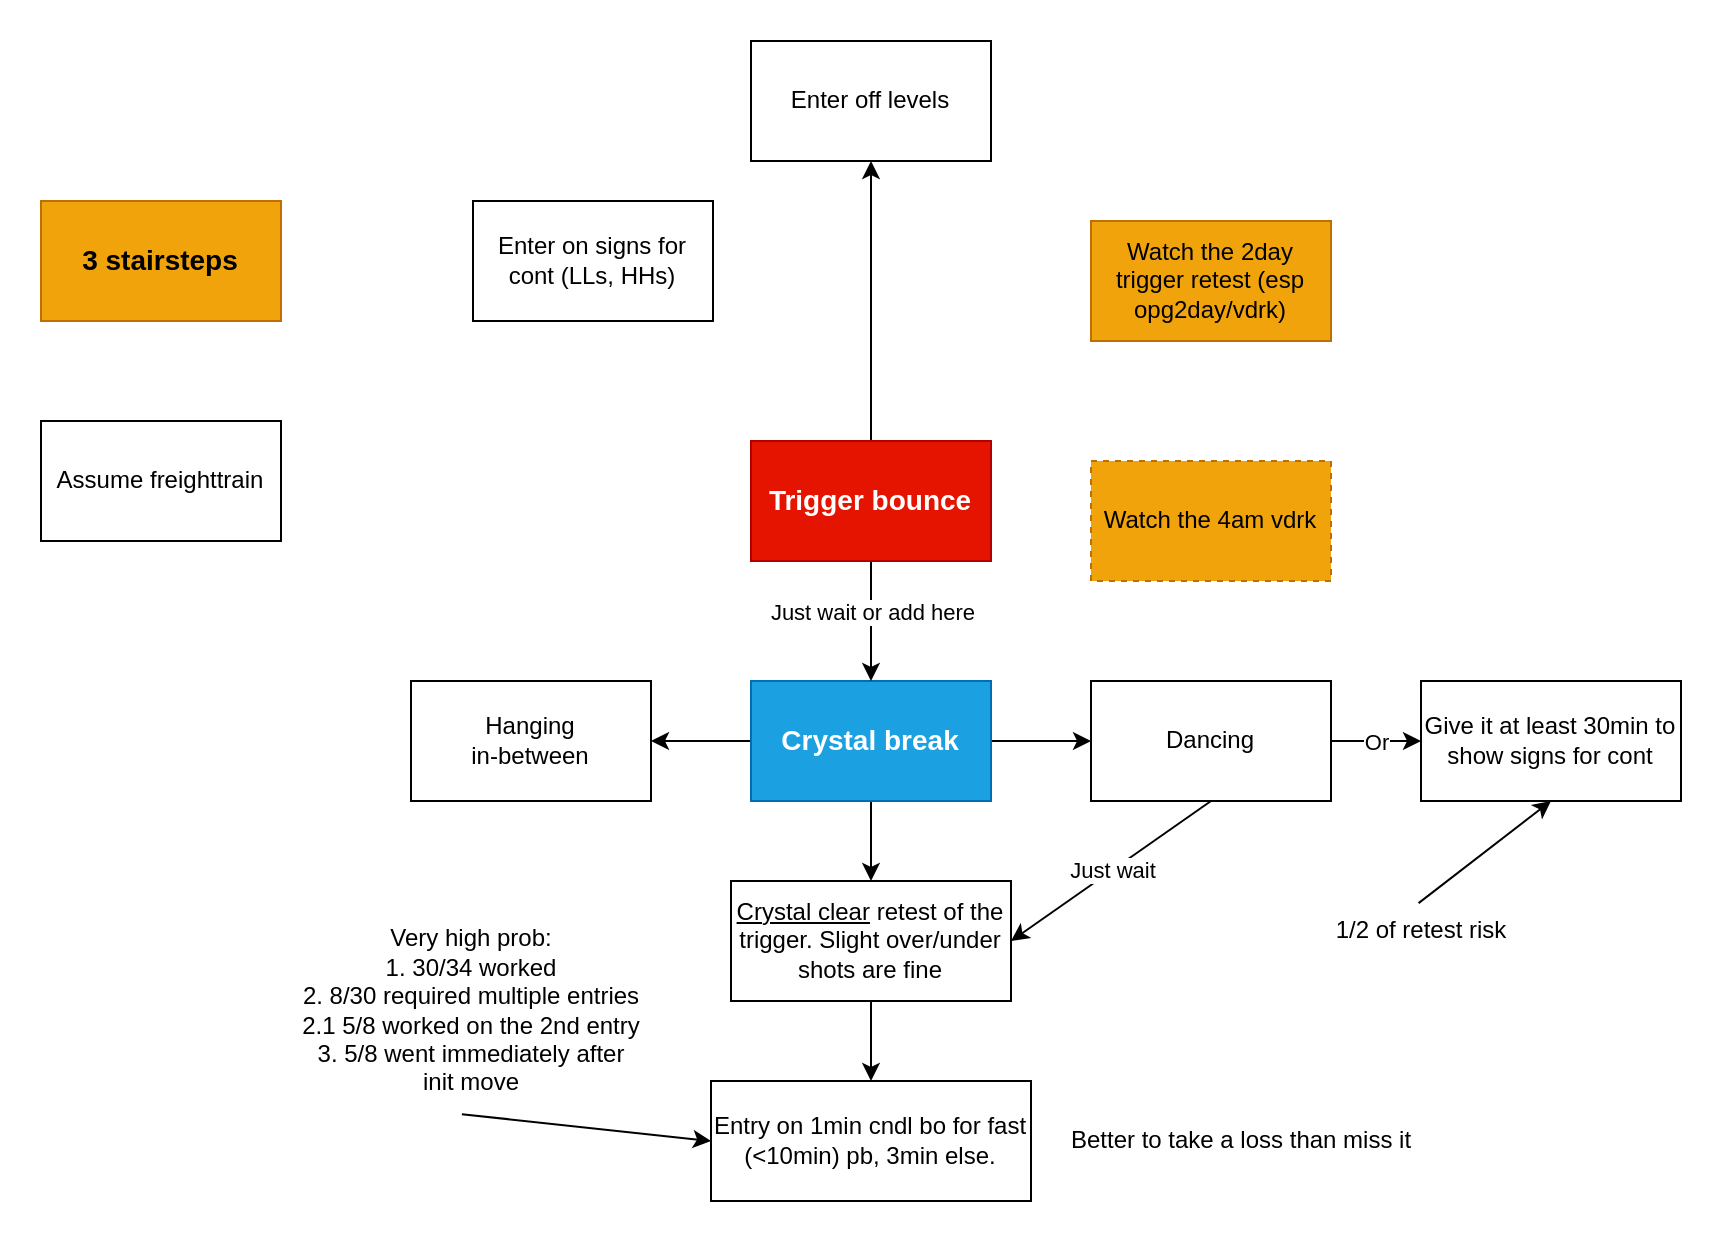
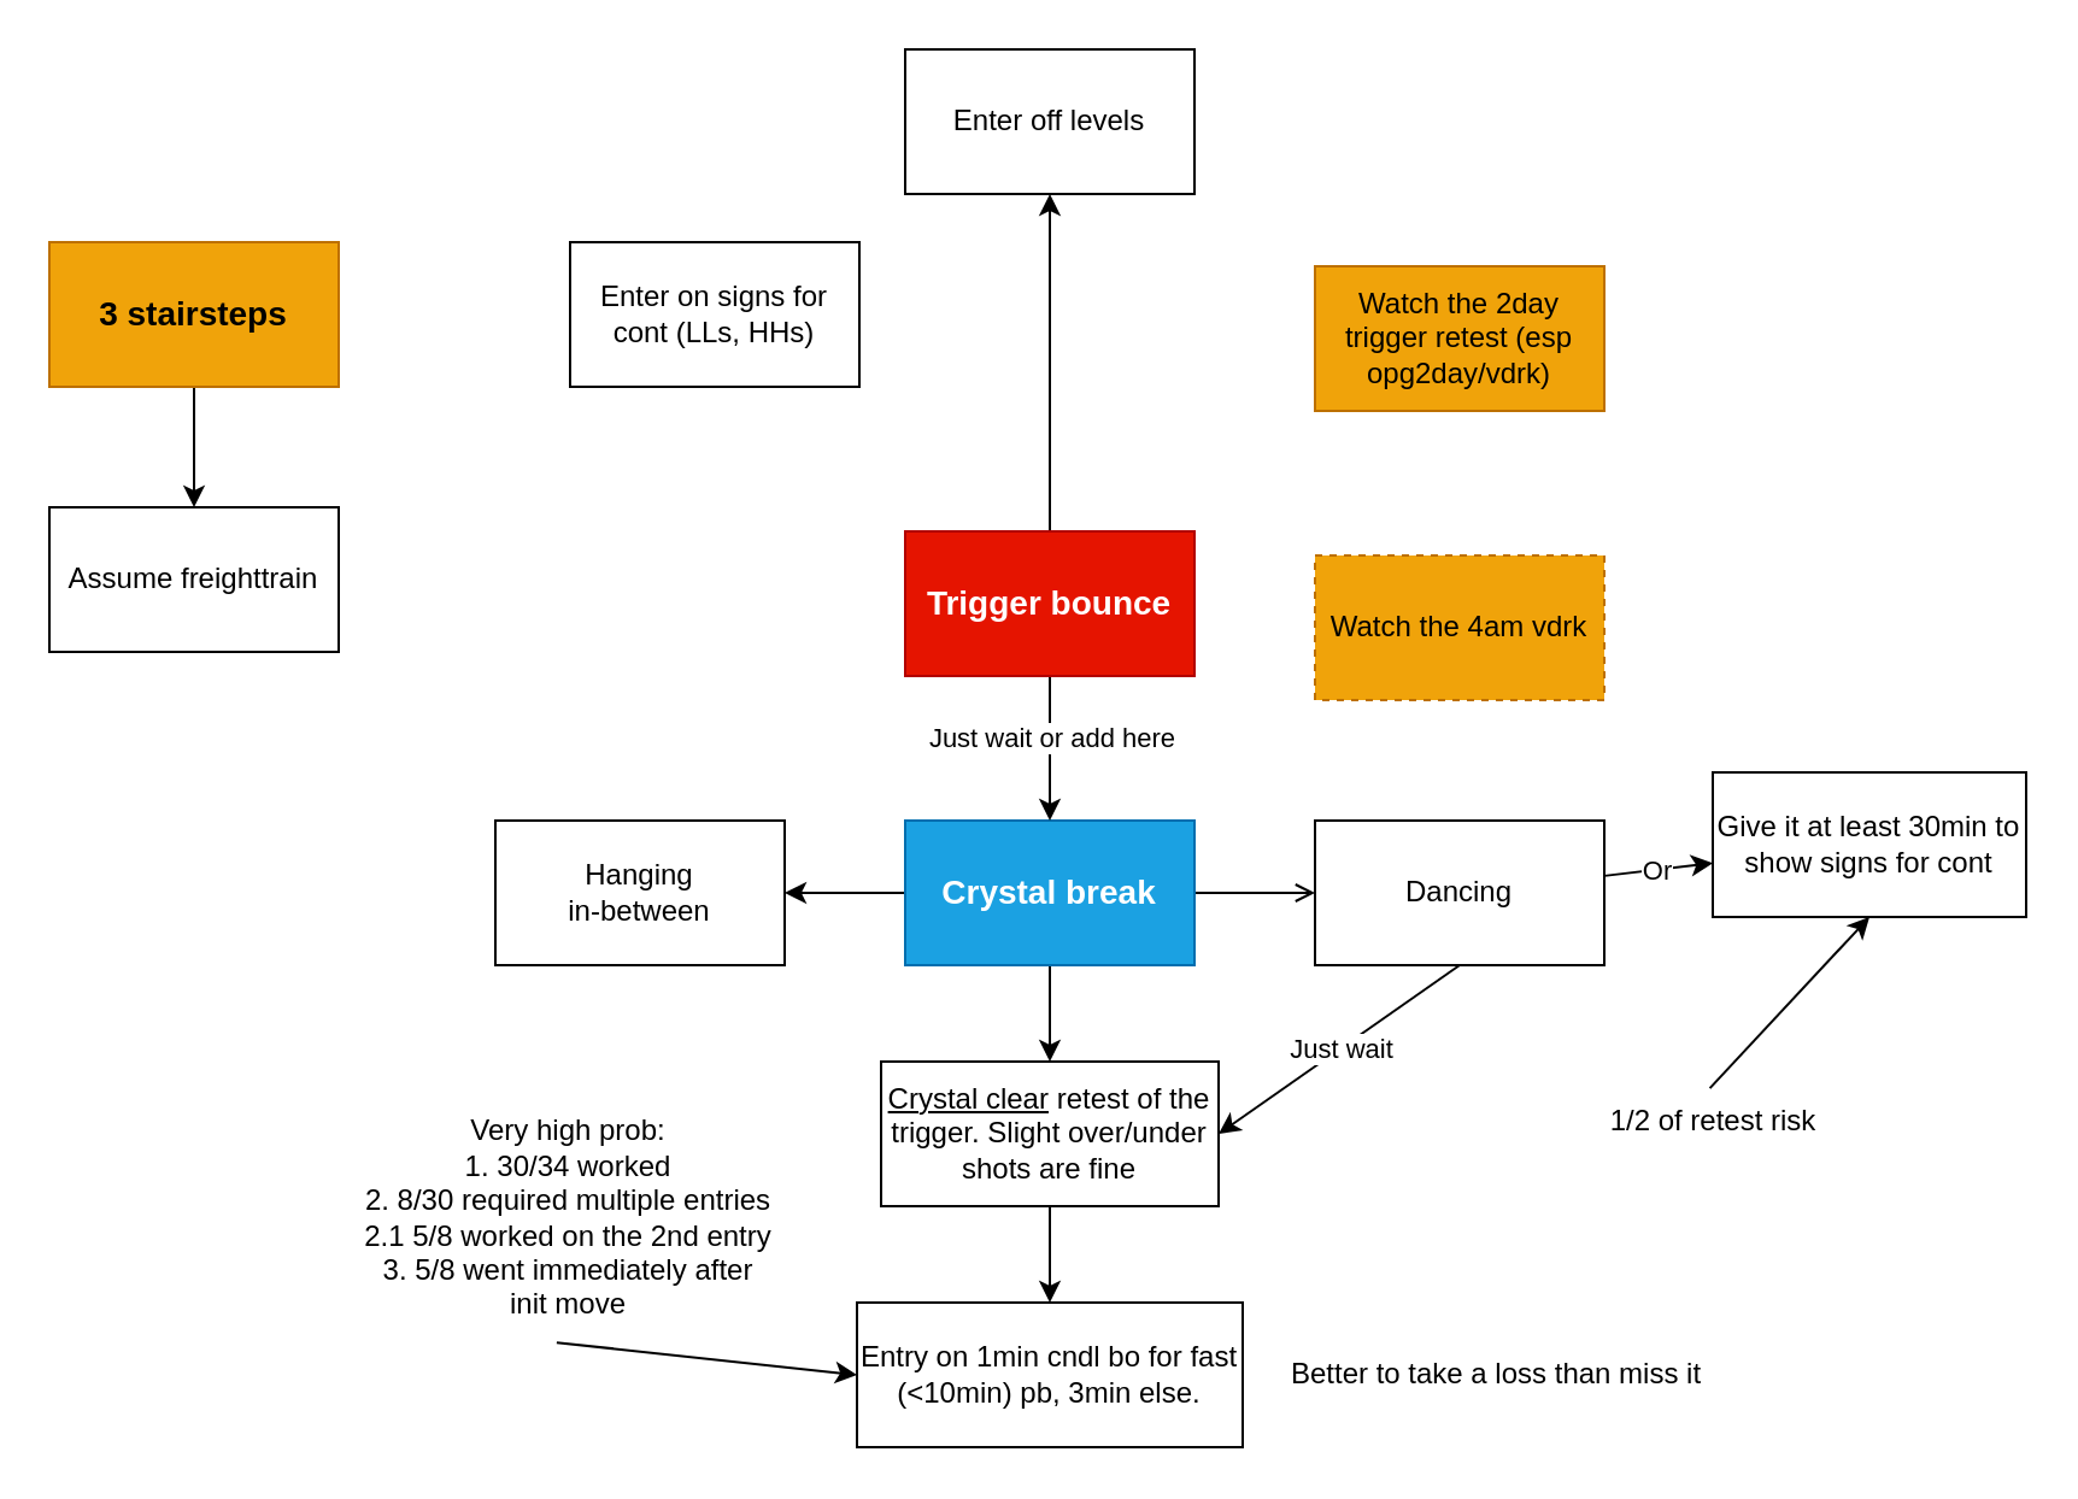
  <mxCell id="0" />
  <mxCell id="1" parent="0" />
  <mxCell id="2" value="" style="edgeStyle=none;html=1;" parent="1" source="5" target="7" edge="1"><mxGeometry relative="1" as="geometry" /></mxCell>
- <mxCell id="3" style="edgeStyle=none;html=1;exitX=1;exitY=0.5;exitDx=0;exitDy=0;entryX=0;entryY=0.5;entryDx=0;entryDy=0;" parent="1" source="5" target="15" edge="1"><mxGeometry relative="1" as="geometry" /></mxCell>
+ <mxCell id="3" style="edgeStyle=none;html=1;exitX=1;exitY=0.5;exitDx=0;exitDy=0;entryX=0;entryY=0.5;entryDx=0;entryDy=0;endArrow=open;" parent="1" source="5" target="15" edge="1"><mxGeometry relative="1" as="geometry" /></mxCell>
  <mxCell id="4" style="edgeStyle=orthogonalEdgeStyle;rounded=0;orthogonalLoop=1;jettySize=auto;html=1;exitX=0;exitY=0.5;exitDx=0;exitDy=0;entryX=1;entryY=0.5;entryDx=0;entryDy=0;" edge="1" parent="1" source="5" target="31"><mxGeometry relative="1" as="geometry"><mxPoint x="325" y="370" as="targetPoint" /></mxGeometry></mxCell>
  <mxCell id="5" value="Crystal break" style="whiteSpace=wrap;html=1;fillColor=#1ba1e2;fontColor=light-dark(#FFFFFF,#FFFCFC);strokeColor=#006EAF;fontStyle=1;fontSize=14;" parent="1" vertex="1"><mxGeometry x="375" y="340" width="120" height="60" as="geometry" /></mxCell>
  <mxCell id="6" value="" style="edgeStyle=none;html=1;" parent="1" source="7" target="8" edge="1"><mxGeometry relative="1" as="geometry" /></mxCell>
  <mxCell id="7" value="&lt;u&gt;Crystal clear&lt;/u&gt; retest of the trigger. Slight over/under shots are fine" style="whiteSpace=wrap;html=1;" parent="1" vertex="1"><mxGeometry x="365" y="440" width="140" height="60" as="geometry" /></mxCell>
  <mxCell id="8" value="Entry on 1min cndl bo for fast (&amp;lt;10min) pb, 3min else." style="whiteSpace=wrap;html=1;" parent="1" vertex="1"><mxGeometry x="355" y="540" width="160" height="60" as="geometry" /></mxCell>
  <mxCell id="9" value="&lt;font style=&quot;&quot;&gt;Very high prob:&lt;/font&gt;&lt;div&gt;&lt;font style=&quot;&quot;&gt;1. 30/34 worked&lt;/font&gt;&lt;/div&gt;&lt;div&gt;&lt;font style=&quot;&quot;&gt;2. 8/30 required multiple&amp;nbsp;&lt;span style=&quot;background-color: transparent;&quot;&gt;entries&lt;/span&gt;&lt;/font&gt;&lt;/div&gt;&lt;div&gt;&lt;font style=&quot;&quot;&gt;2.1 5/8 worked on the 2nd entry&lt;/font&gt;&lt;/div&gt;&lt;div&gt;&lt;font style=&quot;&quot;&gt;3. 5/8 went&amp;nbsp;&lt;span style=&quot;background-color: transparent;&quot;&gt;immediately&lt;/span&gt;&lt;span style=&quot;background-color: transparent;&quot;&gt;&amp;nbsp;&lt;/span&gt;&lt;span style=&quot;background-color: transparent;&quot;&gt;after&lt;/span&gt;&lt;/font&gt;&lt;/div&gt;&lt;div&gt;&lt;span style=&quot;background-color: transparent;&quot;&gt;&lt;font style=&quot;&quot;&gt;init move&lt;/font&gt;&lt;/span&gt;&lt;/div&gt;" style="text;html=1;align=center;verticalAlign=middle;resizable=0;points=[];autosize=1;strokeColor=none;fillColor=none;fontColor=light-dark(#000000,#FFFFFF);" parent="1" vertex="1"><mxGeometry x="140" y="455" width="190" height="100" as="geometry" /></mxCell>
  <mxCell id="10" value="" style="endArrow=classic;html=1;exitX=0.476;exitY=1.016;exitDx=0;exitDy=0;exitPerimeter=0;entryX=0;entryY=0.5;entryDx=0;entryDy=0;" parent="1" source="9" target="8" edge="1"><mxGeometry width="50" height="50" relative="1" as="geometry"><mxPoint x="275" y="590" as="sourcePoint" /><mxPoint x="325" y="540" as="targetPoint" /></mxGeometry></mxCell>
  <mxCell id="11" style="edgeStyle=none;html=1;exitX=0.5;exitY=1;exitDx=0;exitDy=0;entryX=1;entryY=0.5;entryDx=0;entryDy=0;" parent="1" source="15" target="7" edge="1"><mxGeometry relative="1" as="geometry" /></mxCell>
  <mxCell id="12" value="Just wait" style="edgeLabel;html=1;align=center;verticalAlign=middle;resizable=0;points=[];" parent="11" vertex="1" connectable="0"><mxGeometry x="-0.01" relative="1" as="geometry"><mxPoint as="offset" /></mxGeometry></mxCell>
  <mxCell id="13" value="" style="edgeStyle=none;html=1;" parent="1" source="15" target="16" edge="1"><mxGeometry relative="1" as="geometry" /></mxCell>
  <mxCell id="14" value="Or" style="edgeLabel;html=1;align=center;verticalAlign=middle;resizable=0;points=[];" parent="13" vertex="1" connectable="0"><mxGeometry x="-0.146" y="1" relative="1" as="geometry"><mxPoint x="3" y="1" as="offset" /></mxGeometry></mxCell>
  <mxCell id="15" value="Dancing" style="whiteSpace=wrap;html=1;fontSize=12;fontStyle=0;" parent="1" vertex="1"><mxGeometry x="545" y="340" width="120" height="60" as="geometry" /></mxCell>
- <mxCell id="16" value="Give it at least 30min to show signs for cont" style="whiteSpace=wrap;html=1;fontStyle=0;" parent="1" vertex="1"><mxGeometry x="710" y="340" width="130" height="60" as="geometry" /></mxCell>
+ <mxCell id="16" value="Give it at least 30min to show signs for cont" style="whiteSpace=wrap;html=1;fontStyle=0;" parent="1" vertex="1"><mxGeometry x="710" y="320" width="130" height="60" as="geometry" /></mxCell>
  <mxCell id="17" value="1/2 of retest risk" style="text;html=1;align=center;verticalAlign=middle;resizable=0;points=[];autosize=1;strokeColor=none;fillColor=none;" parent="1" vertex="1"><mxGeometry x="655" y="450" width="110" height="30" as="geometry" /></mxCell>
  <mxCell id="18" value="" style="endArrow=classic;html=1;entryX=0.5;entryY=1;entryDx=0;entryDy=0;exitX=0.489;exitY=0.036;exitDx=0;exitDy=0;exitPerimeter=0;" parent="1" source="17" target="16" edge="1"><mxGeometry width="50" height="50" relative="1" as="geometry"><mxPoint x="695" y="460" as="sourcePoint" /><mxPoint x="745" y="410" as="targetPoint" /></mxGeometry></mxCell>
  <mxCell id="19" style="edgeStyle=none;html=1;exitX=0.5;exitY=1;exitDx=0;exitDy=0;entryX=0.5;entryY=0;entryDx=0;entryDy=0;" parent="1" source="22" target="5" edge="1"><mxGeometry relative="1" as="geometry" /></mxCell>
  <mxCell id="20" value="Just wait or add here" style="edgeLabel;html=1;align=center;verticalAlign=middle;resizable=0;points=[];" parent="19" vertex="1" connectable="0"><mxGeometry x="-0.182" relative="1" as="geometry"><mxPoint as="offset" /></mxGeometry></mxCell>
  <mxCell id="21" style="edgeStyle=none;html=1;exitX=0.5;exitY=0;exitDx=0;exitDy=0;entryX=0.5;entryY=1;entryDx=0;entryDy=0;" parent="1" source="22" target="26" edge="1"><mxGeometry relative="1" as="geometry"><mxPoint x="435" y="80" as="targetPoint" /></mxGeometry></mxCell>
  <mxCell id="22" value="Trigger bounce" style="whiteSpace=wrap;html=1;fillColor=#e51400;fontColor=light-dark(#FFFFFF,#FFFFFF);strokeColor=#B20000;fontStyle=1;fontSize=14;" parent="1" vertex="1"><mxGeometry x="375" y="220" width="120" height="60" as="geometry" /></mxCell>
  <mxCell id="23" value="Enter on signs for cont (LLs, HHs)" style="rounded=0;whiteSpace=wrap;html=1;" parent="1" vertex="1"><mxGeometry x="236" y="100" width="120" height="60" as="geometry" /></mxCell>
  <mxCell id="24" value="Watch the 2day trigger retest (esp opg2day/vdrk)" style="whiteSpace=wrap;html=1;fillColor=#f0a30a;strokeColor=#BD7000;fontColor=#000000;" parent="1" vertex="1"><mxGeometry x="545" y="110" width="120" height="60" as="geometry" /></mxCell>
  <mxCell id="25" value="Watch the 4am vdrk" style="whiteSpace=wrap;html=1;fillColor=#f0a30a;strokeColor=#BD7000;fontColor=#000000;dashed=1;" parent="1" vertex="1"><mxGeometry x="545" y="230" width="120" height="60" as="geometry" /></mxCell>
  <mxCell id="26" value="Enter off levels" style="rounded=0;whiteSpace=wrap;html=1;" parent="1" vertex="1"><mxGeometry x="375" y="20" width="120" height="60" as="geometry" /></mxCell>
  <mxCell id="27" value="Better to take a loss than miss it" style="text;html=1;align=center;verticalAlign=middle;resizable=0;points=[];autosize=1;strokeColor=none;fillColor=none;" parent="1" vertex="1"><mxGeometry x="525" y="555" width="190" height="30" as="geometry" /></mxCell>
+ <mxCell id="28" value="" style="edgeStyle=none;html=1;" parent="1" source="29" target="30" edge="1"><mxGeometry relative="1" as="geometry" /></mxCell>
  <mxCell id="29" value="3 stairsteps" style="whiteSpace=wrap;html=1;fillColor=#f0a30a;fontColor=#000000;strokeColor=#BD7000;fontSize=14;fontStyle=1" parent="1" vertex="1"><mxGeometry x="20" y="100" width="120" height="60" as="geometry" /></mxCell>
  <mxCell id="30" value="Assume freighttrain" style="whiteSpace=wrap;html=1;" parent="1" vertex="1"><mxGeometry x="20" y="210" width="120" height="60" as="geometry" /></mxCell>
  <mxCell id="31" value="Hanging&lt;div&gt;in-between&lt;/div&gt;" style="whiteSpace=wrap;html=1;fontSize=12;fontStyle=0;" vertex="1" parent="1"><mxGeometry x="205" y="340" width="120" height="60" as="geometry" /></mxCell>
